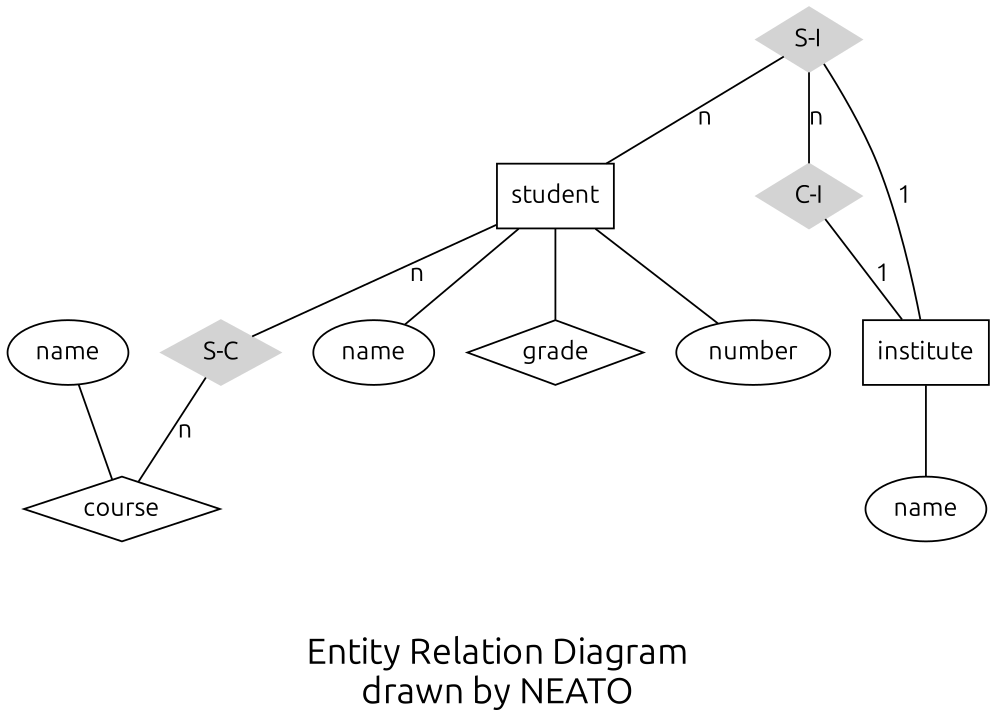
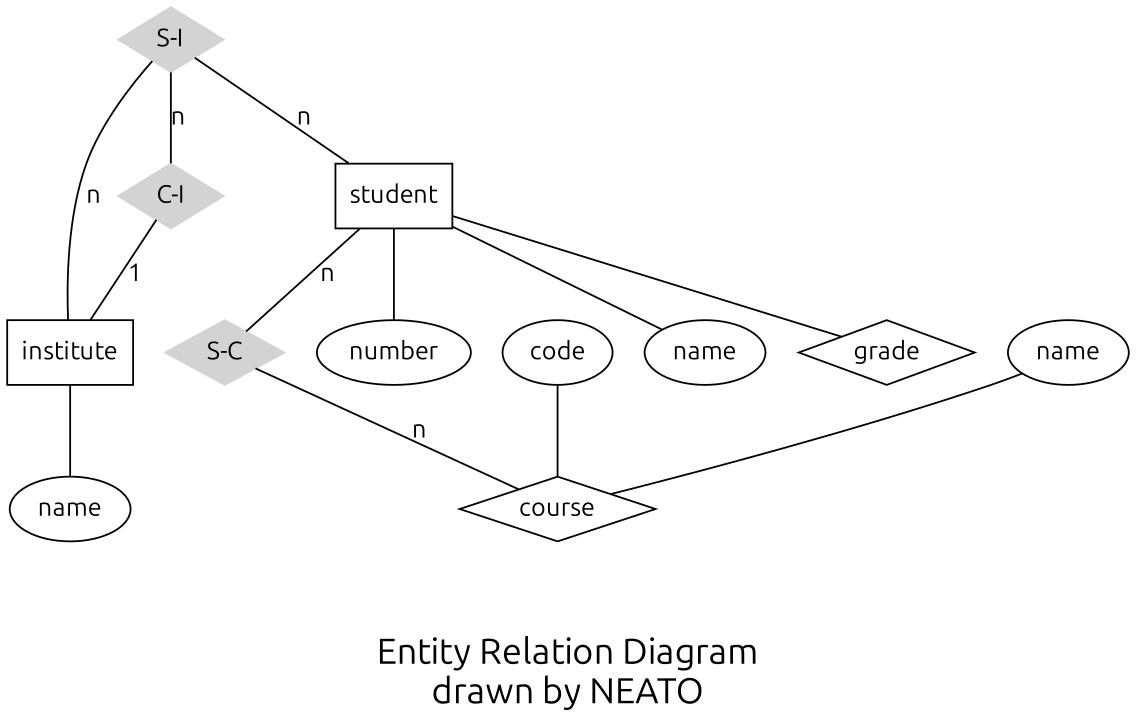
  graph {
    fontname=Ubuntu
    fontsize=20
    label="\n\nEntity Relation Diagram\ndrawn by NEATO"
    node [fontname=Ubuntu shape=ellipse]
    edge [fontname=Ubuntu]
    n1 [label=name]
    n2 [label=name]
    n3 [label=name]
    course [shape=diamond]
    "C-I" [color=lightgrey shape=diamond style=filled]
    institute [shape=box]
    "S-I" [color=lightgrey shape=diamond style=filled]
    student [shape=box]
    grade [shape=diamond]
    number
    "S-C" [color=lightgrey shape=diamond style=filled]
+   code
    subgraph sub_1 {
      n1
      n2
      n3
    }
    n1 -- course
    "C-I" -- institute [label=1]
    institute -- n2
-   institute -- "S-I" [label=1]
+   institute -- "S-I" [label=n]
    "S-I" -- "C-I" [label=n]
    "S-I" -- student [label=n]
    student -- n3
    student -- grade
    student -- number
    student -- "S-C" [label=n]
    "S-C" -- course [label=n]
+   code -- course
  }
